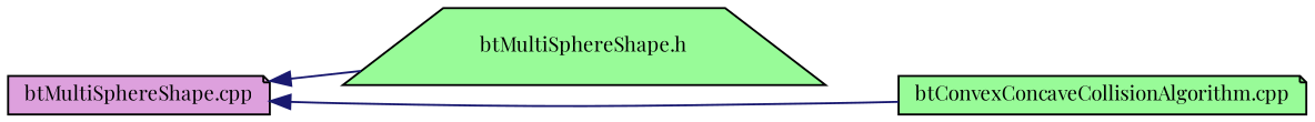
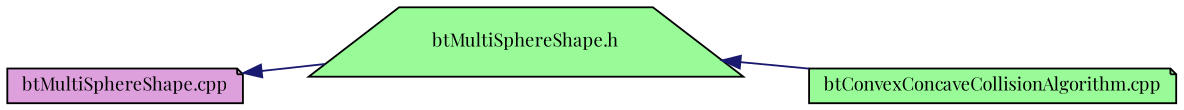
  digraph {
    fontname="Playfair Display"
    rankdir=LR
    node [color=black fillcolor=palegreen fontname="Playfair Display" fontsize=10 shape=note style=filled]
    edge [color=midnightblue dir=back fontname="Playfair Display" fontsize=10 labelfontname=Helvetica labelfontsize=10 style=solid]
    n1 [fontcolor=black height=0.2 label="btMultiSphereShape.h" shape=trapezium width=0.4]
    n2 [height=0.2 label="btConvexConcaveCollisionAlgorithm.cpp" width=0.4]
    n3 [fillcolor=plum height=0.2 label="btMultiSphereShape.cpp" width=0.4]
-   n3 -> n2
+   n1 -> n2
    n3 -> n1
  }
